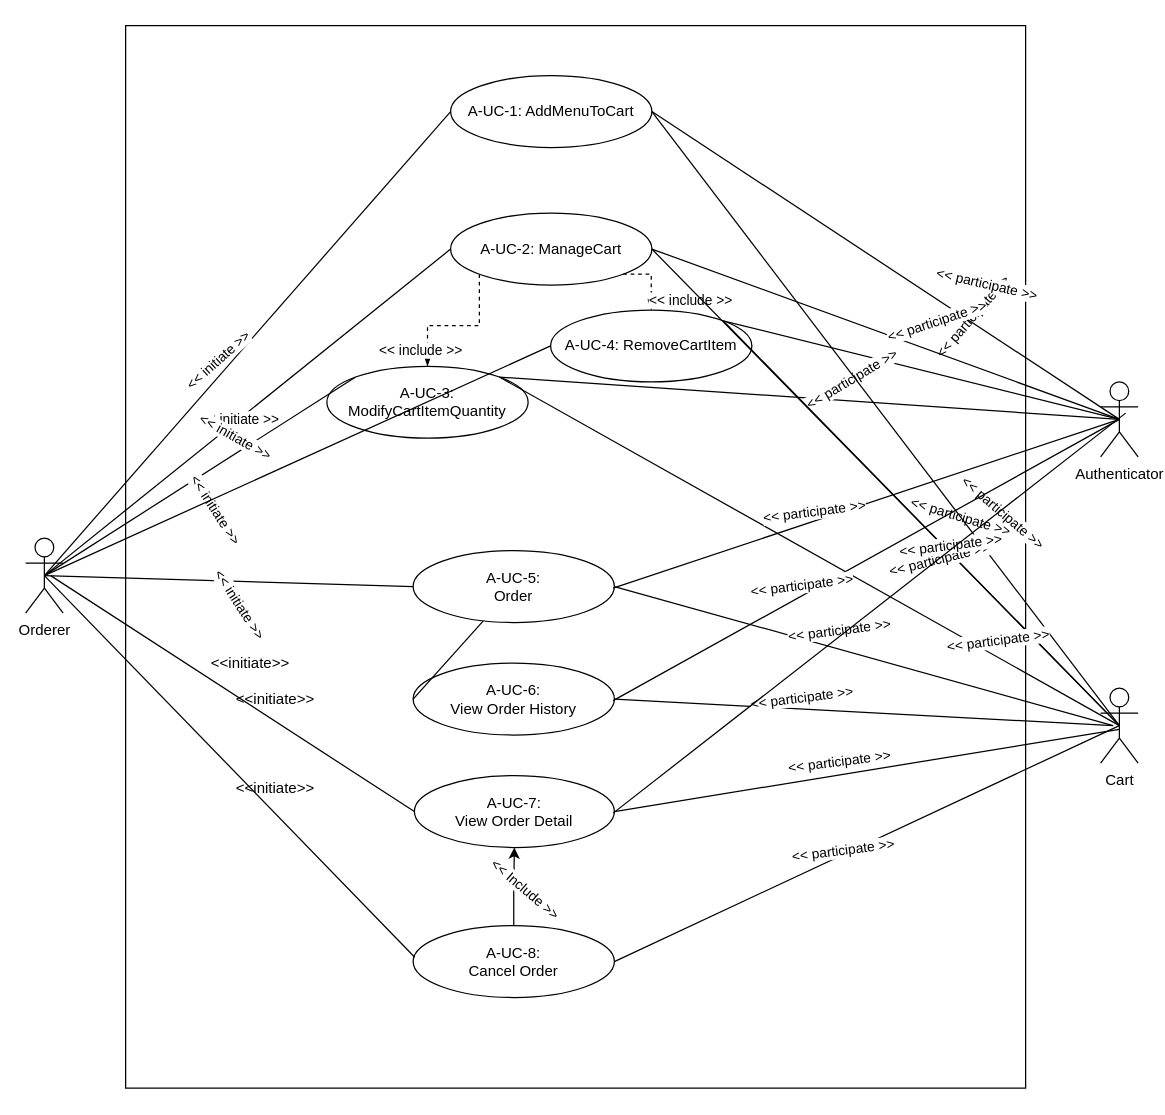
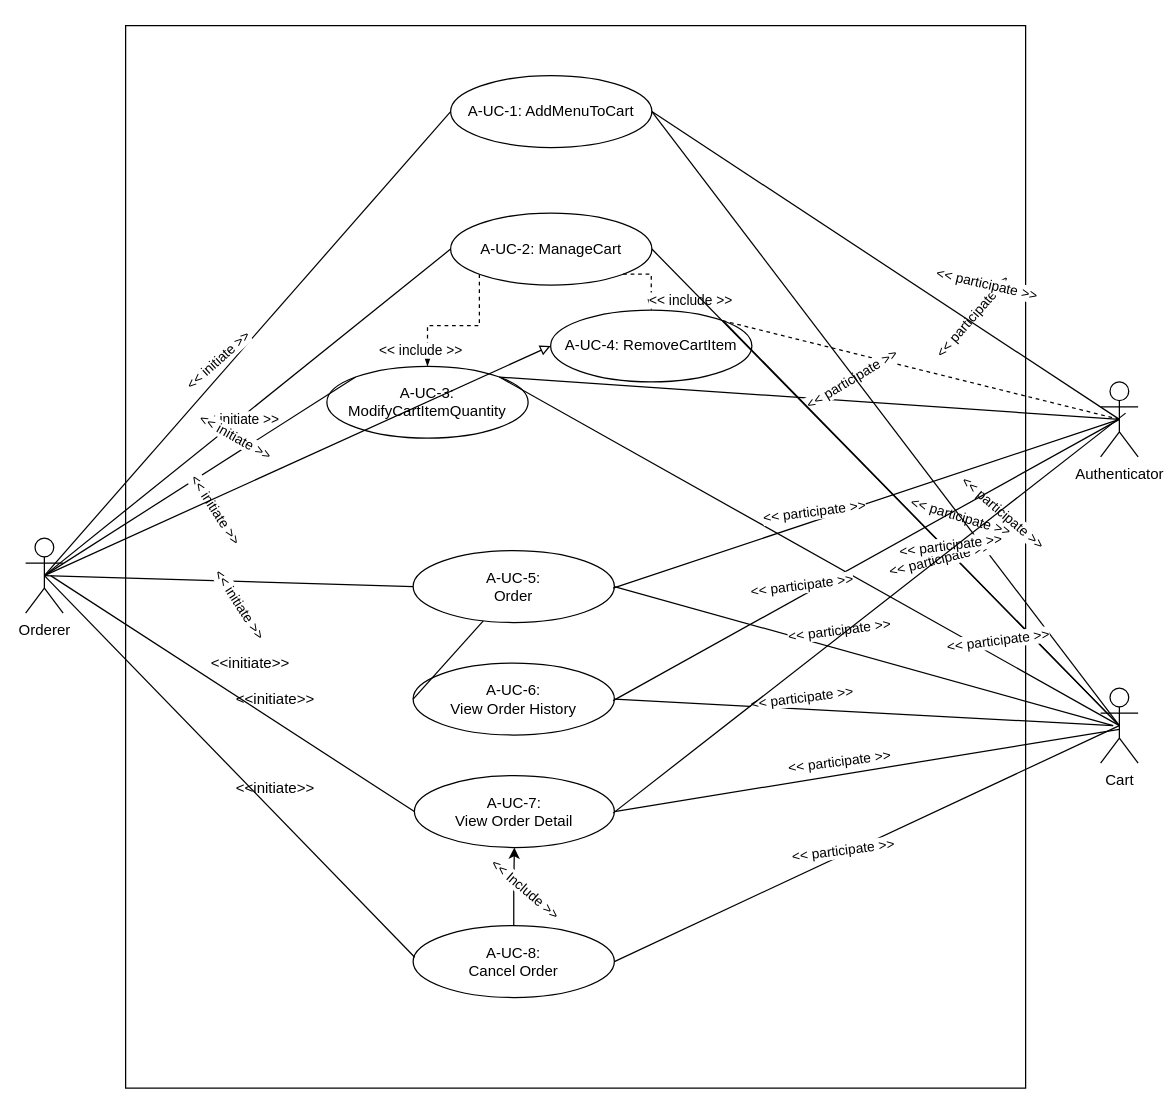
  <mxCell id="0" />
  <mxCell id="1" parent="0" />
  <mxCell id="2" value="" style="rounded=0;whiteSpace=wrap;html=1;" parent="1" vertex="1"><mxGeometry x="100" y="20" width="720" height="850" as="geometry" /></mxCell>
- <mxCell id="3" value="" style="endArrow=none;html=1;entryX=1;entryY=0;entryDx=0;entryDy=0;endFill=0;exitX=0.5;exitY=0.5;exitDx=0;exitDy=0;exitPerimeter=0;" parent="1" source="7" target="13" edge="1"><mxGeometry width="50" height="50" relative="1" as="geometry"><mxPoint x="655" y="395" as="sourcePoint" /><mxPoint x="435.5" y="315" as="targetPoint" /></mxGeometry></mxCell>
+ <mxCell id="3" value="" style="endArrow=none;html=1;entryX=1;entryY=0;entryDx=0;entryDy=0;endFill=0;exitX=0.5;exitY=0.5;exitDx=0;exitDy=0;exitPerimeter=0;dashed=1;" parent="1" source="7" target="13" edge="1"><mxGeometry width="50" height="50" relative="1" as="geometry"><mxPoint x="655" y="395" as="sourcePoint" /><mxPoint x="435.5" y="315" as="targetPoint" /></mxGeometry></mxCell>
  <mxCell id="4" value="&amp;lt;&amp;lt; participate &amp;gt;&amp;gt;" style="edgeLabel;html=1;align=center;verticalAlign=middle;resizable=0;points=[];rotation=-49;" parent="3" vertex="1" connectable="0"><mxGeometry x="-0.096" y="-1" relative="1" as="geometry"><mxPoint x="25.79" y="-44.88" as="offset" /></mxGeometry></mxCell>
  <mxCell id="5" value="Orderer" style="shape=umlActor;verticalLabelPosition=bottom;verticalAlign=top;html=1;outlineConnect=0;" parent="1" vertex="1"><mxGeometry x="20" y="430" width="30" height="60" as="geometry" /></mxCell>
  <mxCell id="6" value="Cart" style="shape=umlActor;verticalLabelPosition=bottom;verticalAlign=top;html=1;outlineConnect=0;" parent="1" vertex="1"><mxGeometry x="880" y="550" width="30" height="60" as="geometry" /></mxCell>
  <mxCell id="7" value="Authenticator" style="shape=umlActor;verticalLabelPosition=bottom;verticalAlign=top;html=1;outlineConnect=0;" parent="1" vertex="1"><mxGeometry x="880" y="305" width="30" height="60" as="geometry" /></mxCell>
  <mxCell id="8" value="A-UC-1: AddMenuToCart" style="ellipse;whiteSpace=wrap;html=1;" parent="1" vertex="1"><mxGeometry x="360" y="60" width="161" height="57.5" as="geometry" /></mxCell>
  <mxCell id="9" style="edgeStyle=orthogonalEdgeStyle;rounded=0;orthogonalLoop=1;jettySize=auto;html=1;exitX=0;exitY=1;exitDx=0;exitDy=0;entryX=0.5;entryY=0;entryDx=0;entryDy=0;endArrow=blockThin;endFill=1;dashed=1;" parent="1" source="11" target="12" edge="1"><mxGeometry relative="1" as="geometry" /></mxCell>
  <mxCell id="10" value="&amp;lt;&amp;lt; include &amp;gt;&amp;gt;" style="edgeLabel;html=1;align=center;verticalAlign=middle;resizable=0;points=[];" parent="9" vertex="1" connectable="0"><mxGeometry x="-0.027" relative="1" as="geometry"><mxPoint x="-32.96" y="19.94" as="offset" /></mxGeometry></mxCell>
  <mxCell id="11" value="A-UC-2: ManageCart" style="ellipse;whiteSpace=wrap;html=1;" parent="1" vertex="1"><mxGeometry x="360" y="170" width="161" height="57.5" as="geometry" /></mxCell>
  <mxCell id="12" value="A-UC-3: ModifyCartItemQuantity" style="ellipse;whiteSpace=wrap;html=1;" parent="1" vertex="1"><mxGeometry x="261" y="292.5" width="161" height="57.5" as="geometry" /></mxCell>
  <mxCell id="13" value="A-UC-4: RemoveCartItem" style="ellipse;whiteSpace=wrap;html=1;" parent="1" vertex="1"><mxGeometry x="440" y="247.5" width="161" height="57.5" as="geometry" /></mxCell>
  <mxCell id="14" value="" style="endArrow=none;html=1;exitX=0.5;exitY=0.5;exitDx=0;exitDy=0;exitPerimeter=0;entryX=0;entryY=0.5;entryDx=0;entryDy=0;endFill=0;" parent="1" source="5" target="8" edge="1"><mxGeometry width="50" height="50" relative="1" as="geometry"><mxPoint x="70" y="275" as="sourcePoint" /><mxPoint x="120" y="225" as="targetPoint" /></mxGeometry></mxCell>
  <mxCell id="15" value="&amp;lt;&amp;lt; initiate &amp;gt;&amp;gt;" style="edgeLabel;html=1;align=center;verticalAlign=middle;resizable=0;points=[];rotation=-41.9;" parent="14" vertex="1" connectable="0"><mxGeometry x="-0.096" y="-1" relative="1" as="geometry"><mxPoint x="-9.29" y="-4.93" as="offset" /></mxGeometry></mxCell>
  <mxCell id="16" value="" style="endArrow=none;html=1;exitX=0.5;exitY=0.5;exitDx=0;exitDy=0;exitPerimeter=0;entryX=0;entryY=0.5;entryDx=0;entryDy=0;endFill=0;" parent="1" source="5" target="11" edge="1"><mxGeometry width="50" height="50" relative="1" as="geometry"><mxPoint x="75" y="285" as="sourcePoint" /><mxPoint x="244.5" y="135" as="targetPoint" /></mxGeometry></mxCell>
  <mxCell id="17" value="&amp;lt;&amp;lt; initiate &amp;gt;&amp;gt;" style="edgeLabel;html=1;align=center;verticalAlign=middle;resizable=0;points=[];rotation=0;" parent="16" vertex="1" connectable="0"><mxGeometry x="-0.096" y="-1" relative="1" as="geometry"><mxPoint x="8.45" y="-8.11" as="offset" /></mxGeometry></mxCell>
  <mxCell id="18" value="" style="endArrow=none;html=1;exitX=0.5;exitY=0.5;exitDx=0;exitDy=0;exitPerimeter=0;entryX=0;entryY=0;entryDx=0;entryDy=0;endFill=0;" parent="1" source="5" target="12" edge="1"><mxGeometry width="50" height="50" relative="1" as="geometry"><mxPoint x="75" y="285" as="sourcePoint" /><mxPoint x="244.5" y="285" as="targetPoint" /></mxGeometry></mxCell>
  <mxCell id="19" value="&amp;lt;&amp;lt; initiate &amp;gt;&amp;gt;" style="edgeLabel;html=1;align=center;verticalAlign=middle;resizable=0;points=[];rotation=57.1;" parent="18" vertex="1" connectable="0"><mxGeometry x="-0.096" y="-1" relative="1" as="geometry"><mxPoint x="23.42" y="17.78" as="offset" /></mxGeometry></mxCell>
  <mxCell id="20" value="" style="endArrow=none;html=1;exitX=0.5;exitY=0.5;exitDx=0;exitDy=0;exitPerimeter=0;entryX=1;entryY=0.5;entryDx=0;entryDy=0;endFill=0;" parent="1" source="7" target="8" edge="1"><mxGeometry width="50" height="50" relative="1" as="geometry"><mxPoint x="75" y="285" as="sourcePoint" /><mxPoint x="244.5" y="135" as="targetPoint" /></mxGeometry></mxCell>
  <mxCell id="21" value="&amp;lt;&amp;lt; participate &amp;gt;&amp;gt;" style="edgeLabel;html=1;align=center;verticalAlign=middle;resizable=0;points=[];rotation=12.9;" parent="20" vertex="1" connectable="0"><mxGeometry x="-0.096" y="-1" relative="1" as="geometry"><mxPoint x="62" y="3.76" as="offset" /></mxGeometry></mxCell>
  <mxCell id="22" value="" style="endArrow=none;html=1;exitX=0.5;exitY=0.5;exitDx=0;exitDy=0;exitPerimeter=0;entryX=1;entryY=0;entryDx=0;entryDy=0;endFill=0;" parent="1" source="7" target="12" edge="1"><mxGeometry width="50" height="50" relative="1" as="geometry"><mxPoint x="75" y="285" as="sourcePoint" /><mxPoint x="157.766" y="414.783" as="targetPoint" /></mxGeometry></mxCell>
  <mxCell id="23" value="&amp;lt;&amp;lt; participate &amp;gt;&amp;gt;" style="edgeLabel;html=1;align=center;verticalAlign=middle;resizable=0;points=[];rotation=-30.9;" parent="22" vertex="1" connectable="0"><mxGeometry x="-0.096" y="-1" relative="1" as="geometry"><mxPoint x="10.12" y="-15.81" as="offset" /></mxGeometry></mxCell>
  <mxCell id="24" style="edgeStyle=orthogonalEdgeStyle;rounded=0;orthogonalLoop=1;jettySize=auto;html=1;exitX=1;exitY=1;exitDx=0;exitDy=0;entryX=0.5;entryY=0;entryDx=0;entryDy=0;endArrow=blockThin;endFill=1;dashed=1;" parent="1" source="11" target="13" edge="1"><mxGeometry relative="1" as="geometry"><mxPoint x="268.078" y="305.329" as="sourcePoint" /><mxPoint x="215" y="406.25" as="targetPoint" /></mxGeometry></mxCell>
  <mxCell id="25" value="&amp;lt;&amp;lt; include &amp;gt;&amp;gt;" style="edgeLabel;html=1;align=center;verticalAlign=middle;resizable=0;points=[];" parent="24" vertex="1" connectable="0"><mxGeometry x="-0.027" relative="1" as="geometry"><mxPoint x="30.96" y="17.94" as="offset" /></mxGeometry></mxCell>
- <mxCell id="26" value="" style="endArrow=none;html=1;entryX=1;entryY=0.5;entryDx=0;entryDy=0;endFill=0;exitX=0.5;exitY=0.5;exitDx=0;exitDy=0;exitPerimeter=0;" parent="1" source="7" target="11" edge="1"><mxGeometry width="50" height="50" relative="1" as="geometry"><mxPoint x="610" y="200" as="sourcePoint" /><mxPoint x="295.5" y="435" as="targetPoint" /></mxGeometry></mxCell>
- <mxCell id="27" value="&amp;lt;&amp;lt; participate &amp;gt;&amp;gt;" style="edgeLabel;html=1;align=center;verticalAlign=middle;resizable=0;points=[];rotation=-18.4;" parent="26" vertex="1" connectable="0"><mxGeometry x="-0.096" y="-1" relative="1" as="geometry"><mxPoint x="21.67" y="-16.26" as="offset" /></mxGeometry></mxCell>
  <mxCell id="28" value="" style="endArrow=none;html=1;entryX=1;entryY=0.5;entryDx=0;entryDy=0;endFill=0;exitX=0.5;exitY=0.5;exitDx=0;exitDy=0;exitPerimeter=0;" parent="1" source="6" target="11" edge="1"><mxGeometry width="50" height="50" relative="1" as="geometry"><mxPoint x="625" y="205" as="sourcePoint" /><mxPoint x="405.5" y="285" as="targetPoint" /></mxGeometry></mxCell>
  <mxCell id="29" value="&amp;lt;&amp;lt; participate &amp;gt;&amp;gt;" style="edgeLabel;html=1;align=center;verticalAlign=middle;resizable=0;points=[];rotation=16.7;" parent="28" vertex="1" connectable="0"><mxGeometry x="-0.096" y="-1" relative="1" as="geometry"><mxPoint x="40.98" y="5.14" as="offset" /></mxGeometry></mxCell>
  <mxCell id="30" value="" style="endArrow=none;html=1;entryX=1;entryY=0.5;entryDx=0;entryDy=0;endFill=0;exitX=0.5;exitY=0.5;exitDx=0;exitDy=0;exitPerimeter=0;" parent="1" source="6" target="8" edge="1"><mxGeometry width="50" height="50" relative="1" as="geometry"><mxPoint x="625" y="365" as="sourcePoint" /><mxPoint x="405.5" y="285" as="targetPoint" /></mxGeometry></mxCell>
  <mxCell id="31" value="&amp;lt;&amp;lt; participate &amp;gt;&amp;gt;" style="edgeLabel;html=1;align=center;verticalAlign=middle;resizable=0;points=[];rotation=40.6;" parent="30" vertex="1" connectable="0"><mxGeometry x="-0.096" y="-1" relative="1" as="geometry"><mxPoint x="75.52" y="51.84" as="offset" /></mxGeometry></mxCell>
  <mxCell id="32" value="" style="endArrow=none;html=1;entryX=1;entryY=0;entryDx=0;entryDy=0;endFill=0;exitX=0.5;exitY=0.5;exitDx=0;exitDy=0;exitPerimeter=0;" parent="1" source="6" target="13" edge="1"><mxGeometry width="50" height="50" relative="1" as="geometry"><mxPoint x="635" y="375" as="sourcePoint" /><mxPoint x="415.5" y="295" as="targetPoint" /></mxGeometry></mxCell>
  <mxCell id="33" value="&amp;lt;&amp;lt; participate &amp;gt;&amp;gt;" style="edgeLabel;html=1;align=center;verticalAlign=middle;resizable=0;points=[];rotation=-14;" parent="32" vertex="1" connectable="0"><mxGeometry x="-0.096" y="-1" relative="1" as="geometry"><mxPoint x="-1.44" y="13.69" as="offset" /></mxGeometry></mxCell>
  <mxCell id="34" value="" style="endArrow=none;html=1;entryX=1;entryY=0;entryDx=0;entryDy=0;endFill=0;exitX=0.5;exitY=0.5;exitDx=0;exitDy=0;exitPerimeter=0;" parent="1" source="6" target="12" edge="1"><mxGeometry width="50" height="50" relative="1" as="geometry"><mxPoint x="589.5" y="400" as="sourcePoint" /><mxPoint x="370" y="320" as="targetPoint" /></mxGeometry></mxCell>
  <mxCell id="35" value="&amp;lt;&amp;lt; participate &amp;gt;&amp;gt;" style="edgeLabel;html=1;align=center;verticalAlign=middle;resizable=0;points=[];rotation=-7.2;" parent="34" vertex="1" connectable="0"><mxGeometry x="-0.096" y="-1" relative="1" as="geometry"><mxPoint x="87.6" y="-17.24" as="offset" /></mxGeometry></mxCell>
- <mxCell id="36" value="" style="endArrow=none;html=1;exitX=0.5;exitY=0.5;exitDx=0;exitDy=0;exitPerimeter=0;entryX=0;entryY=0.5;entryDx=0;entryDy=0;endFill=0;" parent="1" source="5" target="13" edge="1"><mxGeometry width="50" height="50" relative="1" as="geometry"><mxPoint x="75" y="285" as="sourcePoint" /><mxPoint x="244.5" y="285" as="targetPoint" /></mxGeometry></mxCell>
+ <mxCell id="36" value="" style="endArrow=block;html=1;exitX=0.5;exitY=0.5;exitDx=0;exitDy=0;exitPerimeter=0;entryX=0;entryY=0.5;entryDx=0;entryDy=0;endFill=0;" parent="1" source="5" target="13" edge="1"><mxGeometry width="50" height="50" relative="1" as="geometry"><mxPoint x="75" y="285" as="sourcePoint" /><mxPoint x="244.5" y="285" as="targetPoint" /></mxGeometry></mxCell>
  <mxCell id="37" value="&amp;lt;&amp;lt; initiate &amp;gt;&amp;gt;" style="edgeLabel;html=1;align=center;verticalAlign=middle;resizable=0;points=[];rotation=29.2;" parent="36" vertex="1" connectable="0"><mxGeometry x="-0.096" y="-1" relative="1" as="geometry"><mxPoint x="-30.92" y="-29.71" as="offset" /></mxGeometry></mxCell>
  <mxCell id="38" value="A-UC-5:&lt;br&gt;Order" style="ellipse;whiteSpace=wrap;html=1;" vertex="1" parent="1"><mxGeometry x="330" y="440" width="161" height="57.5" as="geometry" /></mxCell>
  <mxCell id="39" value="A-UC-6:&lt;br&gt;View Order History" style="ellipse;whiteSpace=wrap;html=1;" vertex="1" parent="1"><mxGeometry x="330" y="530" width="161" height="57.5" as="geometry" /></mxCell>
  <mxCell id="40" value="A-UC-7:&lt;br&gt;View Order Detail" style="ellipse;whiteSpace=wrap;html=1;" vertex="1" parent="1"><mxGeometry x="331" y="620" width="160" height="57.5" as="geometry" /></mxCell>
  <mxCell id="41" value="" style="edgeStyle=orthogonalEdgeStyle;rounded=0;orthogonalLoop=1;jettySize=auto;html=1;" edge="1" parent="1" source="42" target="40"><mxGeometry relative="1" as="geometry" /></mxCell>
  <mxCell id="42" value="A-UC-8:&lt;br&gt;Cancel Order" style="ellipse;whiteSpace=wrap;html=1;" vertex="1" parent="1"><mxGeometry x="330" y="740" width="161" height="57.5" as="geometry" /></mxCell>
  <mxCell id="43" value="" style="endArrow=none;html=1;exitX=0.5;exitY=0.5;exitDx=0;exitDy=0;exitPerimeter=0;entryX=0;entryY=0.5;entryDx=0;entryDy=0;endFill=0;" edge="1" parent="1" source="5" target="38"><mxGeometry width="50" height="50" relative="1" as="geometry"><mxPoint x="45" y="470" as="sourcePoint" /><mxPoint x="354.578" y="350.921" as="targetPoint" /></mxGeometry></mxCell>
  <mxCell id="44" value="&amp;lt;&amp;lt; initiate &amp;gt;&amp;gt;" style="edgeLabel;html=1;align=center;verticalAlign=middle;resizable=0;points=[];rotation=57.1;" vertex="1" connectable="0" parent="43"><mxGeometry x="-0.096" y="-1" relative="1" as="geometry"><mxPoint x="23.42" y="17.78" as="offset" /></mxGeometry></mxCell>
  <mxCell id="45" value="" style="endArrow=none;html=1;entryX=1;entryY=0.5;entryDx=0;entryDy=0;endFill=0;" edge="1" parent="1" target="38"><mxGeometry width="50" height="50" relative="1" as="geometry"><mxPoint x="890" y="580" as="sourcePoint" /><mxPoint x="468.717" y="351.027" as="targetPoint" /></mxGeometry></mxCell>
  <mxCell id="46" value="&amp;lt;&amp;lt; participate &amp;gt;&amp;gt;" style="edgeLabel;html=1;align=center;verticalAlign=middle;resizable=0;points=[];rotation=-7.2;" vertex="1" connectable="0" parent="45"><mxGeometry x="-0.096" y="-1" relative="1" as="geometry"><mxPoint x="87.6" y="-17.24" as="offset" /></mxGeometry></mxCell>
  <mxCell id="47" value="&amp;lt;&amp;lt; participate &amp;gt;&amp;gt;" style="edgeLabel;html=1;align=center;verticalAlign=middle;resizable=0;points=[];rotation=352.8;" vertex="1" connectable="0" parent="1"><mxGeometry x="669.999" y="505.001" as="geometry"><mxPoint x="0.125" y="-0.992" as="offset" /></mxGeometry></mxCell>
  <mxCell id="48" value="&amp;lt;&amp;lt; Include&amp;nbsp;&amp;gt;&amp;gt;" style="edgeLabel;html=1;align=center;verticalAlign=middle;resizable=0;points=[];rotation=40.6;" vertex="1" connectable="0" parent="1"><mxGeometry x="420" y="710.004" as="geometry" /></mxCell>
  <mxCell id="49" value="" style="endArrow=none;html=1;exitX=0;exitY=0.5;exitDx=0;exitDy=0;" edge="1" parent="1" source="39" target="38"><mxGeometry width="50" height="50" relative="1" as="geometry"><mxPoint x="480" y="590" as="sourcePoint" /><mxPoint x="530" y="540" as="targetPoint" /></mxGeometry></mxCell>
  <mxCell id="50" value="&amp;lt;&amp;lt;initiate&amp;gt;&amp;gt;" style="text;html=1;strokeColor=none;fillColor=none;align=center;verticalAlign=middle;whiteSpace=wrap;rounded=0;rotation=0;" vertex="1" parent="1"><mxGeometry x="180" y="520" width="40" height="20" as="geometry" /></mxCell>
  <mxCell id="51" value="" style="endArrow=none;html=1;exitX=0;exitY=0.5;exitDx=0;exitDy=0;" edge="1" parent="1" source="40"><mxGeometry width="50" height="50" relative="1" as="geometry"><mxPoint x="290" y="590" as="sourcePoint" /><mxPoint x="40" y="460" as="targetPoint" /></mxGeometry></mxCell>
  <mxCell id="52" value="&amp;lt;&amp;lt;initiate&amp;gt;&amp;gt;" style="text;html=1;strokeColor=none;fillColor=none;align=center;verticalAlign=middle;whiteSpace=wrap;rounded=0;rotation=0;" vertex="1" parent="1"><mxGeometry x="200" y="548.75" width="40" height="20" as="geometry" /></mxCell>
  <mxCell id="53" value="" style="endArrow=none;html=1;entryX=0.008;entryY=0.44;entryDx=0;entryDy=0;entryPerimeter=0;" edge="1" parent="1" target="42"><mxGeometry width="50" height="50" relative="1" as="geometry"><mxPoint x="35" y="460" as="sourcePoint" /><mxPoint x="340" y="640" as="targetPoint" /></mxGeometry></mxCell>
  <mxCell id="54" value="" style="endArrow=none;html=1;exitX=1;exitY=0.5;exitDx=0;exitDy=0;entryX=0.5;entryY=0.5;entryDx=0;entryDy=0;entryPerimeter=0;" edge="1" parent="1" source="42" target="6"><mxGeometry width="50" height="50" relative="1" as="geometry"><mxPoint x="350" y="620" as="sourcePoint" /><mxPoint x="400" y="570" as="targetPoint" /></mxGeometry></mxCell>
  <mxCell id="55" value="&amp;lt;&amp;lt; participate &amp;gt;&amp;gt;" style="edgeLabel;html=1;align=center;verticalAlign=middle;resizable=0;points=[];rotation=352.8;" vertex="1" connectable="0" parent="1"><mxGeometry x="679.999" y="515.001" as="geometry"><mxPoint x="-27.625" y="162.822" as="offset" /></mxGeometry></mxCell>
  <mxCell id="56" value="&amp;lt;&amp;lt;initiate&amp;gt;&amp;gt;" style="text;html=1;strokeColor=none;fillColor=none;align=center;verticalAlign=middle;whiteSpace=wrap;rounded=0;rotation=0;" vertex="1" parent="1"><mxGeometry x="200" y="620" width="40" height="20" as="geometry" /></mxCell>
  <mxCell id="57" value="" style="endArrow=none;html=1;exitX=1;exitY=0.5;exitDx=0;exitDy=0;" edge="1" parent="1" source="40"><mxGeometry width="50" height="50" relative="1" as="geometry"><mxPoint x="480" y="560" as="sourcePoint" /><mxPoint x="895" y="583" as="targetPoint" /></mxGeometry></mxCell>
  <mxCell id="58" value="&amp;lt;&amp;lt; participate &amp;gt;&amp;gt;" style="edgeLabel;html=1;align=center;verticalAlign=middle;resizable=0;points=[];rotation=352.8;" vertex="1" connectable="0" parent="1"><mxGeometry x="669.999" y="610.001" as="geometry"><mxPoint x="0.125" y="-0.992" as="offset" /></mxGeometry></mxCell>
  <mxCell id="59" value="" style="endArrow=none;html=1;exitX=1;exitY=0.5;exitDx=0;exitDy=0;" edge="1" parent="1" source="39"><mxGeometry width="50" height="50" relative="1" as="geometry"><mxPoint x="560" y="570" as="sourcePoint" /><mxPoint x="890" y="580" as="targetPoint" /></mxGeometry></mxCell>
  <mxCell id="60" value="&amp;lt;&amp;lt; participate &amp;gt;&amp;gt;" style="edgeLabel;html=1;align=center;verticalAlign=middle;resizable=0;points=[];rotation=352.8;" vertex="1" connectable="0" parent="1"><mxGeometry x="639.999" y="558.751" as="geometry"><mxPoint x="0.125" y="-0.992" as="offset" /></mxGeometry></mxCell>
  <mxCell id="61" value="" style="endArrow=none;html=1;entryX=0.5;entryY=0.5;entryDx=0;entryDy=0;entryPerimeter=0;" edge="1" parent="1" target="7"><mxGeometry width="50" height="50" relative="1" as="geometry"><mxPoint x="490" y="470" as="sourcePoint" /><mxPoint x="660" y="510" as="targetPoint" /></mxGeometry></mxCell>
  <mxCell id="62" value="&amp;lt;&amp;lt; participate &amp;gt;&amp;gt;" style="edgeLabel;html=1;align=center;verticalAlign=middle;resizable=0;points=[];rotation=352.8;" vertex="1" connectable="0" parent="1"><mxGeometry x="649.999" y="410.001" as="geometry"><mxPoint x="0.125" y="-0.992" as="offset" /></mxGeometry></mxCell>
  <mxCell id="63" value="" style="endArrow=none;html=1;entryX=0.5;entryY=0.5;entryDx=0;entryDy=0;entryPerimeter=0;" edge="1" parent="1" target="7"><mxGeometry width="50" height="50" relative="1" as="geometry"><mxPoint x="490" y="560" as="sourcePoint" /><mxPoint x="550" y="530" as="targetPoint" /></mxGeometry></mxCell>
  <mxCell id="64" value="&amp;lt;&amp;lt; participate &amp;gt;&amp;gt;" style="edgeLabel;html=1;align=center;verticalAlign=middle;resizable=0;points=[];rotation=352.8;" vertex="1" connectable="0" parent="1"><mxGeometry x="639.999" y="468.751" as="geometry"><mxPoint x="0.125" y="-0.992" as="offset" /></mxGeometry></mxCell>
  <mxCell id="65" value="" style="endArrow=none;html=1;" edge="1" parent="1"><mxGeometry width="50" height="50" relative="1" as="geometry"><mxPoint x="490" y="650" as="sourcePoint" /><mxPoint x="900" y="330" as="targetPoint" /></mxGeometry></mxCell>
